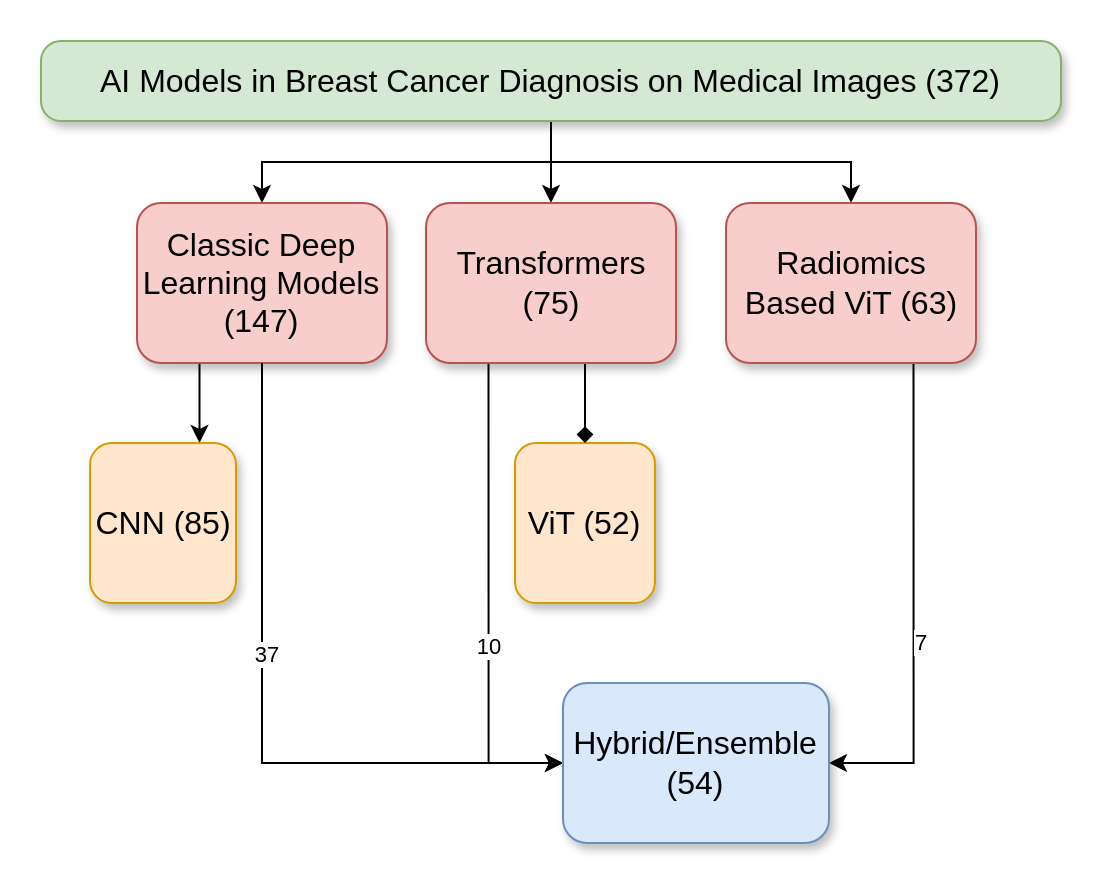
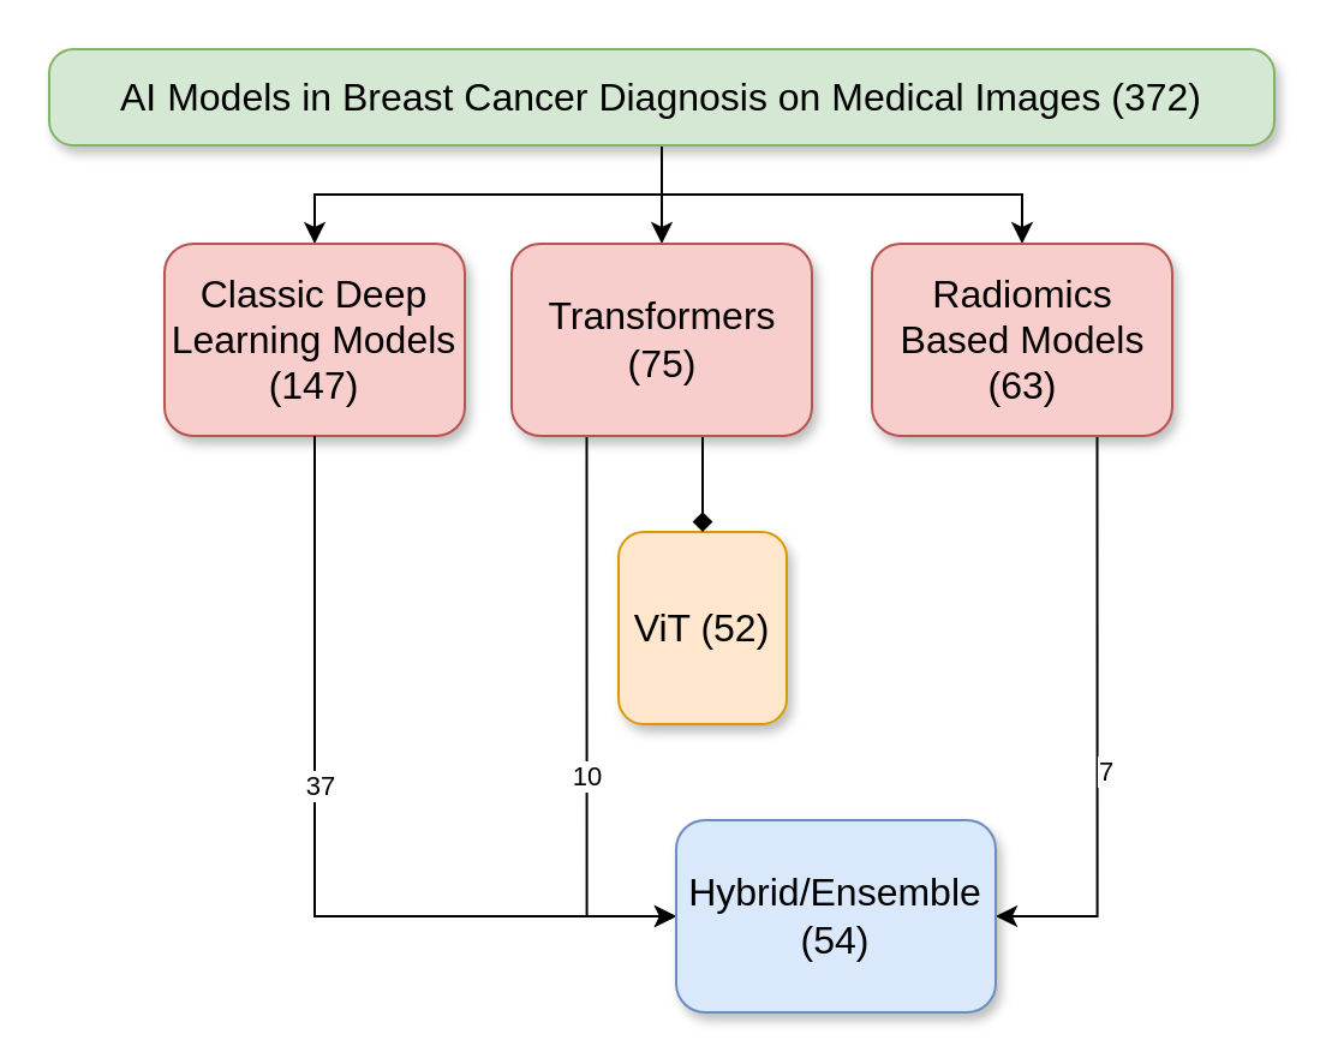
  <mxCell id="0" style=";html=1;" />
  <mxCell id="1" style=";html=1;" parent="0" />
  <mxCell id="2" style="edgeStyle=orthogonalEdgeStyle;rounded=0;orthogonalLoop=1;jettySize=auto;html=1;exitX=0.5;exitY=1;exitDx=0;exitDy=0;" parent="1" source="5" edge="1"><mxGeometry relative="1" as="geometry"><mxPoint x="275" y="101" as="targetPoint" /></mxGeometry></mxCell>
  <mxCell id="3" style="edgeStyle=orthogonalEdgeStyle;rounded=0;orthogonalLoop=1;jettySize=auto;html=1;exitX=0.5;exitY=1;exitDx=0;exitDy=0;entryX=0.5;entryY=0;entryDx=0;entryDy=0;" parent="1" source="5" target="15" edge="1"><mxGeometry relative="1" as="geometry" /></mxCell>
  <mxCell id="4" style="edgeStyle=orthogonalEdgeStyle;rounded=0;orthogonalLoop=1;jettySize=auto;html=1;exitX=0.5;exitY=1;exitDx=0;exitDy=0;entryX=0.5;entryY=0;entryDx=0;entryDy=0;" parent="1" source="5" target="8" edge="1"><mxGeometry relative="1" as="geometry" /></mxCell>
  <mxCell id="5" value="AI Models in Breast Cancer Diagnosis on Medical Images (372)" style="whiteSpace=wrap;html=1;rounded=1;shadow=1;strokeWidth=1;fontSize=16;align=center;fillColor=#d5e8d4;strokeColor=#82b366;arcSize=25;gradientDirection=west;" parent="1" vertex="1"><mxGeometry x="20" y="20" width="510" height="40" as="geometry" /></mxCell>
  <mxCell id="6" style="edgeStyle=orthogonalEdgeStyle;rounded=0;orthogonalLoop=1;jettySize=auto;html=1;exitX=0.75;exitY=1;exitDx=0;exitDy=0;entryX=1;entryY=0.5;entryDx=0;entryDy=0;" parent="1" source="8" target="19" edge="1"><mxGeometry relative="1" as="geometry" /></mxCell>
  <mxCell id="7" value="7" style="edgeLabel;html=1;align=center;verticalAlign=middle;resizable=0;points=[];" vertex="1" connectable="0" parent="6"><mxGeometry x="-0.157" y="3" relative="1" as="geometry"><mxPoint y="38" as="offset" /></mxGeometry></mxCell>
- <mxCell id="8" value="Radiomics Based ViT (63)" style="whiteSpace=wrap;html=1;rounded=1;shadow=1;strokeWidth=1;fontSize=16;align=center;fillColor=#f8cecc;strokeColor=#b85450;" parent="1" vertex="1"><mxGeometry x="362.5" y="101" width="125" height="80" as="geometry" /></mxCell>
+ <mxCell id="8" value="Radiomics Based Models (63)" style="whiteSpace=wrap;html=1;rounded=1;shadow=1;strokeWidth=1;fontSize=16;align=center;fillColor=#f8cecc;strokeColor=#b85450;" parent="1" vertex="1"><mxGeometry x="362.5" y="101" width="125" height="80" as="geometry" /></mxCell>
  <mxCell id="9" style="edgeStyle=orthogonalEdgeStyle;rounded=0;orthogonalLoop=1;jettySize=auto;html=1;exitX=0.25;exitY=1;exitDx=0;exitDy=0;entryX=0;entryY=0.5;entryDx=0;entryDy=0;" parent="1" source="13" target="19" edge="1"><mxGeometry relative="1" as="geometry" /></mxCell>
  <mxCell id="10" value="10" style="edgeLabel;html=1;align=center;verticalAlign=middle;resizable=0;points=[];" vertex="1" connectable="0" parent="9"><mxGeometry x="0.199" relative="1" as="geometry"><mxPoint as="offset" /></mxGeometry></mxCell>
  <mxCell id="11" value="ViT (52)" style="whiteSpace=wrap;html=1;rounded=1;shadow=1;strokeWidth=1;fontSize=16;align=center;fillColor=#ffe6cc;strokeColor=#d79b00;" parent="1" vertex="1"><mxGeometry x="257" y="221" width="70" height="80" as="geometry" /></mxCell>
  <mxCell id="12" value="" style="edgeStyle=orthogonalEdgeStyle;rounded=0;orthogonalLoop=1;jettySize=auto;html=1;exitX=0.636;exitY=0.975;exitDx=0;exitDy=0;exitPerimeter=0;endArrow=diamond;" parent="1" source="13" target="11" edge="1"><mxGeometry relative="1" as="geometry" /></mxCell>
  <mxCell id="13" value="Transformers (75)" style="whiteSpace=wrap;html=1;rounded=1;shadow=1;strokeWidth=1;fontSize=16;align=center;fillColor=#f8cecc;strokeColor=#b85450;" parent="1" vertex="1"><mxGeometry x="212.5" y="101" width="125" height="80" as="geometry" /></mxCell>
- <mxCell id="14" style="edgeStyle=orthogonalEdgeStyle;rounded=0;orthogonalLoop=1;jettySize=auto;html=1;exitX=0.25;exitY=1;exitDx=0;exitDy=0;entryX=0.75;entryY=0;entryDx=0;entryDy=0;" parent="1" source="15" target="18" edge="1"><mxGeometry relative="1" as="geometry" /></mxCell>
  <mxCell id="15" value="Classic Deep Learning Models (147)" style="whiteSpace=wrap;html=1;rounded=1;shadow=1;strokeWidth=1;fontSize=16;align=center;fillColor=#f8cecc;strokeColor=#b85450;" parent="1" vertex="1"><mxGeometry x="68" y="101" width="125" height="80" as="geometry" /></mxCell>
  <mxCell id="16" style="edgeStyle=orthogonalEdgeStyle;rounded=0;orthogonalLoop=1;jettySize=auto;html=1;exitX=0.5;exitY=1;exitDx=0;exitDy=0;entryX=0;entryY=0.5;entryDx=0;entryDy=0;" parent="1" source="15" target="19" edge="1"><mxGeometry relative="1" as="geometry" /></mxCell>
  <mxCell id="17" value="37" style="edgeLabel;html=1;align=center;verticalAlign=middle;resizable=0;points=[];" vertex="1" connectable="0" parent="16"><mxGeometry x="-0.171" y="2" relative="1" as="geometry"><mxPoint as="offset" /></mxGeometry></mxCell>
- <mxCell id="18" value="CNN (85)" style="whiteSpace=wrap;html=1;rounded=1;shadow=1;strokeWidth=1;fontSize=16;align=center;fillColor=#ffe6cc;strokeColor=#d79b00;" parent="1" vertex="1"><mxGeometry x="44.5" y="221" width="73" height="80" as="geometry" /></mxCell>
  <mxCell id="19" value="Hybrid/Ensemble (54)" style="whiteSpace=wrap;html=1;rounded=1;shadow=1;strokeWidth=1;fontSize=16;align=center;fillColor=#dae8fc;strokeColor=#6c8ebf;" parent="1" vertex="1"><mxGeometry x="281" y="341" width="133" height="80" as="geometry" /></mxCell>
